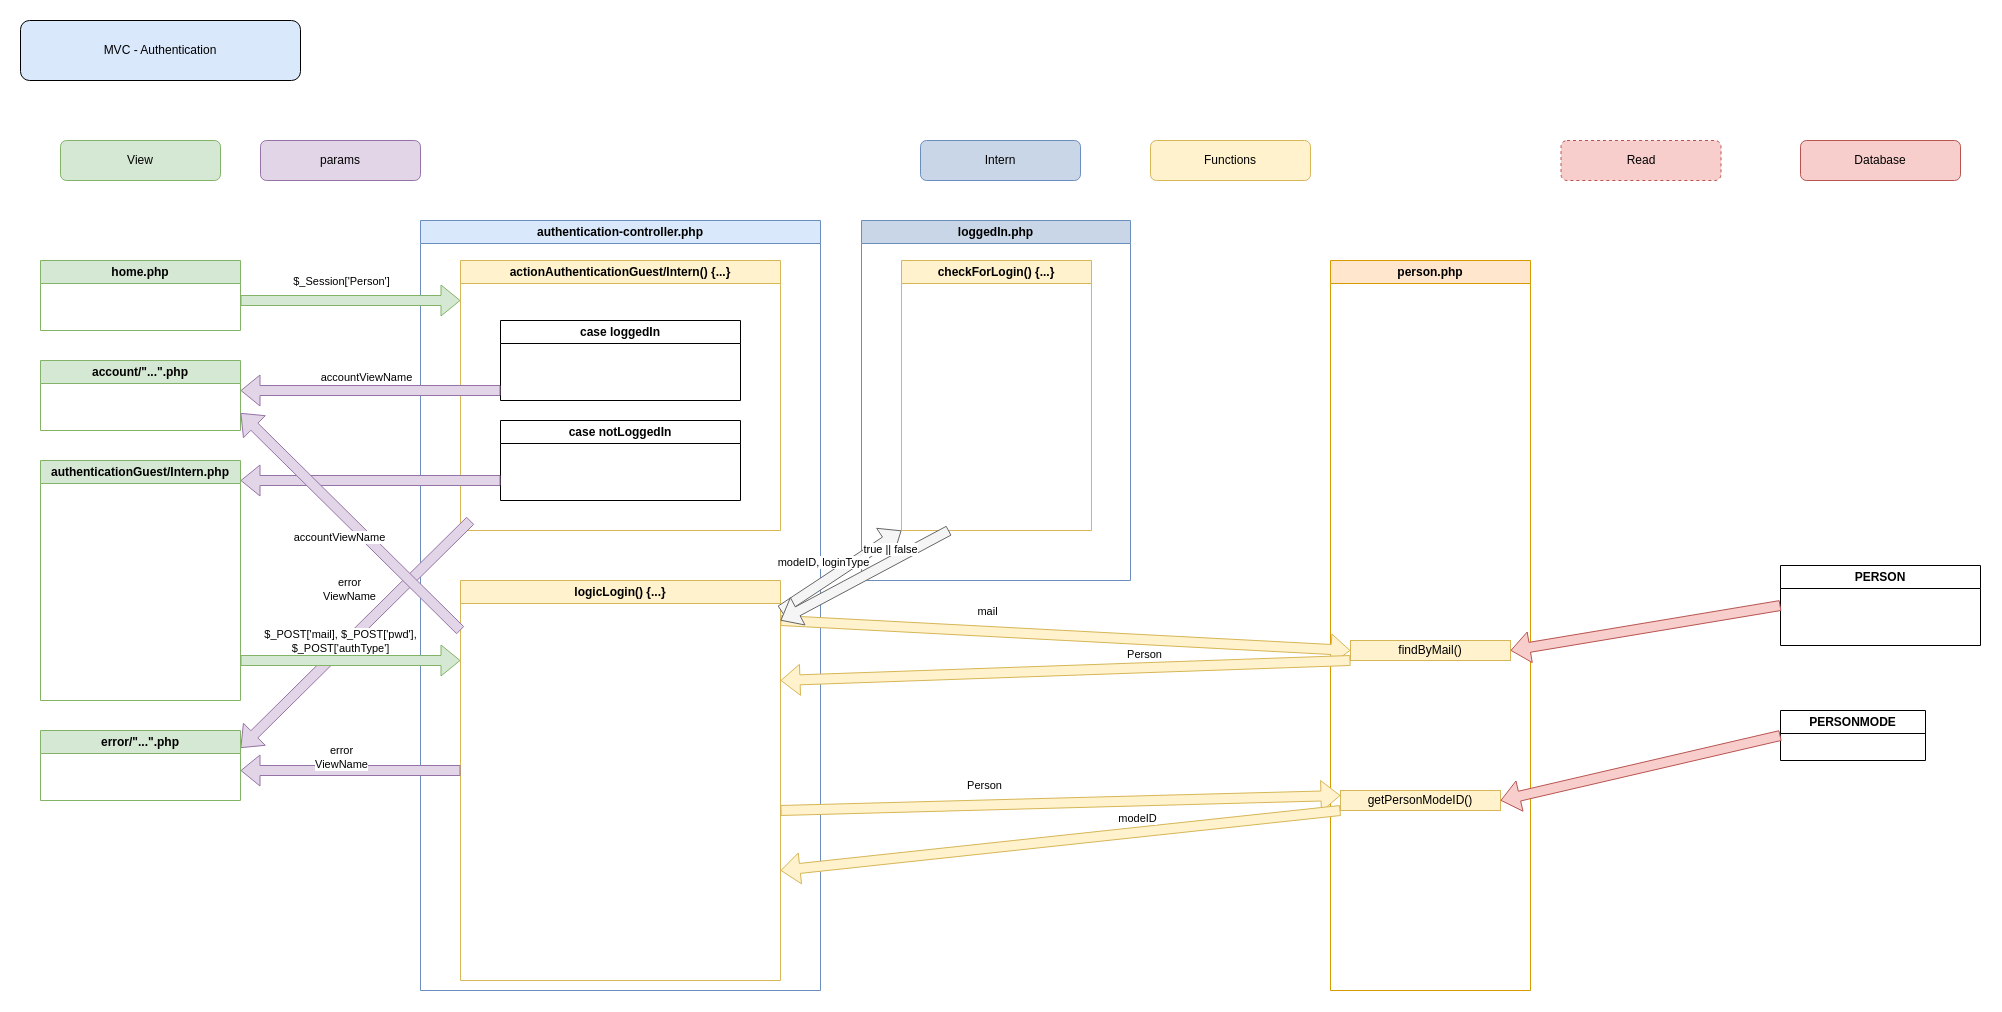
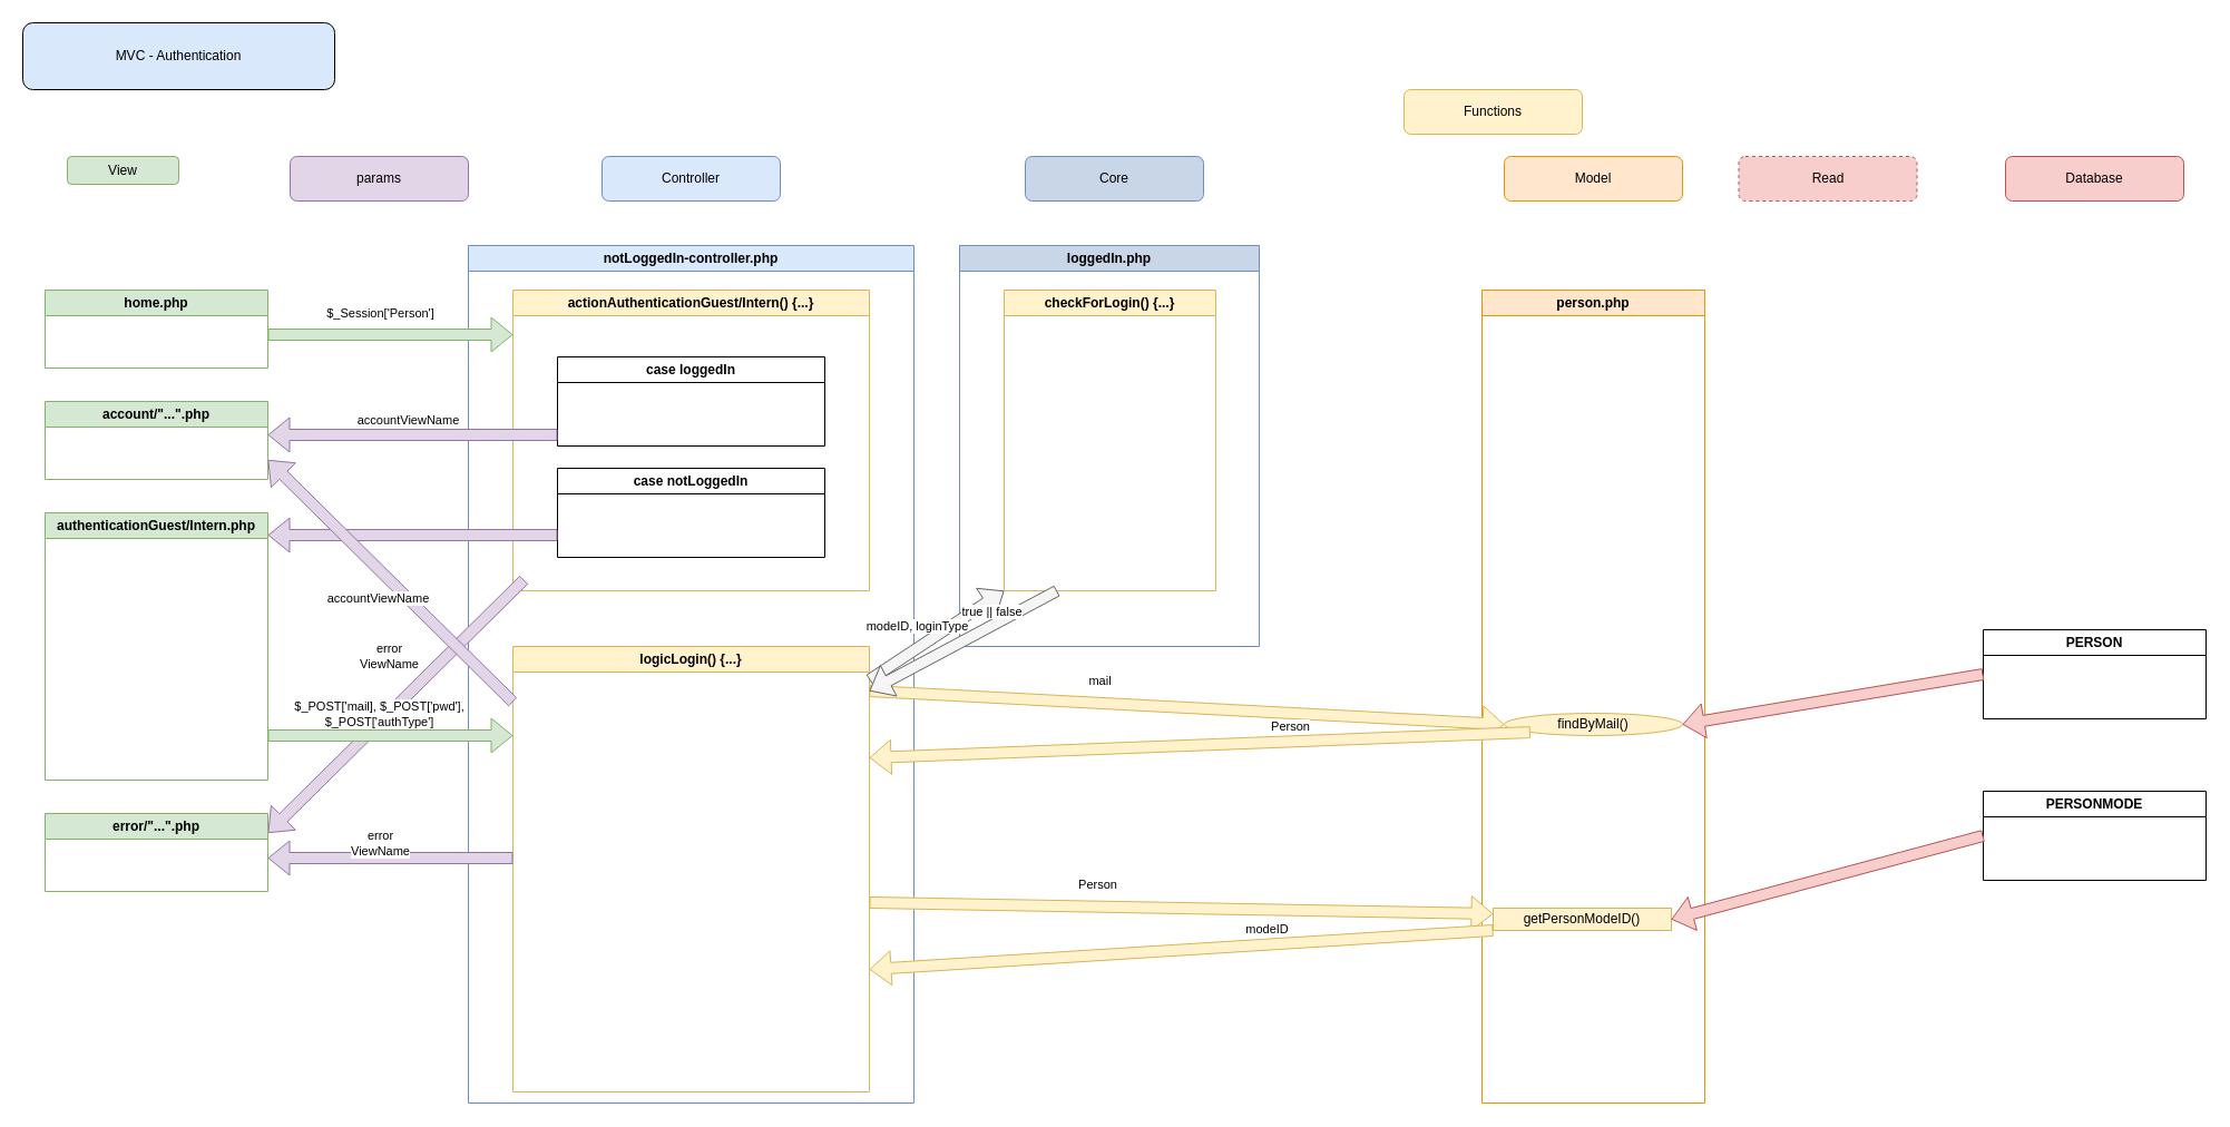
  <mxCell id="0" />
  <mxCell id="1" parent="0" />
- <mxCell id="2" value="View" style="rounded=1;whiteSpace=wrap;html=1;fillColor=#d5e8d4;strokeColor=#82b366;" parent="1" vertex="1"><mxGeometry x="60" y="140" width="160" height="40" as="geometry" /></mxCell>
+ <mxCell id="2" value="View" style="rounded=1;whiteSpace=wrap;html=1;fillColor=#d5e8d4;strokeColor=#82b366;" parent="1" vertex="1"><mxGeometry x="60" y="140" width="100" height="25" as="geometry" /></mxCell>
+ <mxCell id="3" value="Controller" style="rounded=1;whiteSpace=wrap;html=1;fillColor=#dae8fc;strokeColor=#6c8ebf;" parent="1" vertex="1"><mxGeometry x="540" y="140" width="160" height="40" as="geometry" /></mxCell>
+ <mxCell id="4" value="Model" style="rounded=1;whiteSpace=wrap;html=1;fillColor=#ffe6cc;strokeColor=#d79b00;" parent="1" vertex="1"><mxGeometry x="1350" y="140" width="160" height="40" as="geometry" /></mxCell>
  <mxCell id="5" value="Database" style="rounded=1;whiteSpace=wrap;html=1;fillColor=#f8cecc;strokeColor=#b85450;" parent="1" vertex="1"><mxGeometry x="1800" y="140" width="160" height="40" as="geometry" /></mxCell>
  <mxCell id="6" value="home.php" style="swimlane;whiteSpace=wrap;html=1;fillColor=#d5e8d4;strokeColor=#82b366;startSize=23;" parent="1" vertex="1"><mxGeometry x="40" y="260" width="200" height="70" as="geometry" /></mxCell>
  <mxCell id="7" value="&lt;span style=&quot;color: rgba(0, 0, 0, 0); font-family: monospace; font-size: 0px; font-weight: 400; text-align: start;&quot;&gt;%3CmxGraphModel%3E%3Croot%3E%3CmxCell%20id%3D%220%22%2F%3E%3CmxCell%20id%3D%221%22%20parent%3D%220%22%2F%3E%3CmxCell%20id%3D%222%22%20value%3D%22actionAuthenticationGuest()%20%7B...%7D%22%20style%3D%22swimlane%3BwhiteSpace%3Dwrap%3Bhtml%3D1%3BfillColor%3D%23fff2cc%3BstrokeColor%3D%23d6b656%3B%22%20vertex%3D%221%22%20parent%3D%221%22%3E%3CmxGeometry%20x%3D%22440%22%20y%3D%22160%22%20width%3D%22320%22%20height%3D%22320%22%20as%3D%22geometry%22%2F%3E%3C%2FmxCell%3E%3CmxCell%20id%3D%223%22%20value%3D%22case%20loggedIn%22%20style%3D%22swimlane%3BwhiteSpace%3Dwrap%3Bhtml%3D1%3B%22%20vertex%3D%221%22%20parent%3D%222%22%3E%3CmxGeometry%20x%3D%2240%22%20y%3D%2240%22%20width%3D%22240%22%20height%3D%2280%22%20as%3D%22geometry%22%2F%3E%3C%2FmxCell%3E%3CmxCell%20id%3D%224%22%20value%3D%22case%20notLoggedIn%22%20style%3D%22swimlane%3BwhiteSpace%3Dwrap%3Bhtml%3D1%3B%22%20vertex%3D%221%22%20parent%3D%222%22%3E%3CmxGeometry%20x%3D%2240%22%20y%3D%22160%22%20width%3D%22240%22%20height%3D%2280%22%20as%3D%22geometry%22%2F%3E%3C%2FmxCell%3E%3C%2Froot%3E%3C%2FmxGraphModel%3E&lt;/span&gt;authenticationGuest/Intern.php" style="swimlane;whiteSpace=wrap;html=1;fillColor=#d5e8d4;strokeColor=#82b366;" parent="1" vertex="1"><mxGeometry x="40" y="460" width="200" height="240" as="geometry" /></mxCell>
- <mxCell id="8" value="authentication-controller.php" style="swimlane;whiteSpace=wrap;html=1;fillColor=#dae8fc;strokeColor=#6c8ebf;" parent="1" vertex="1"><mxGeometry x="420" y="220" width="400" height="770" as="geometry" /></mxCell>
+ <mxCell id="8" value="notLoggedIn-controller.php" style="swimlane;whiteSpace=wrap;html=1;fillColor=#dae8fc;strokeColor=#6c8ebf;" parent="1" vertex="1"><mxGeometry x="420" y="220" width="400" height="770" as="geometry" /></mxCell>
  <mxCell id="9" value="actionAuthenticationGuest/Intern() {...}" style="swimlane;whiteSpace=wrap;html=1;fillColor=#fff2cc;strokeColor=#d6b656;" parent="8" vertex="1"><mxGeometry x="40" y="40" width="320" height="270" as="geometry" /></mxCell>
  <mxCell id="10" value="case loggedIn" style="swimlane;whiteSpace=wrap;html=1;" parent="9" vertex="1"><mxGeometry x="40" y="60" width="240" height="80" as="geometry" /></mxCell>
  <mxCell id="11" value="case notLoggedIn" style="swimlane;whiteSpace=wrap;html=1;" parent="9" vertex="1"><mxGeometry x="40" y="160" width="240" height="80" as="geometry" /></mxCell>
  <mxCell id="12" value="" style="shape=flexArrow;endArrow=classic;html=1;rounded=0;strokeColor=#9673a6;fillColor=#e1d5e7;" parent="8" edge="1"><mxGeometry width="50" height="50" relative="1" as="geometry"><mxPoint x="80.0" y="260" as="sourcePoint" /><mxPoint x="-180" y="260" as="targetPoint" /></mxGeometry></mxCell>
  <mxCell id="13" value="logicLogin() {...}" style="swimlane;whiteSpace=wrap;html=1;fillColor=#fff2cc;strokeColor=#d6b656;" parent="8" vertex="1"><mxGeometry x="40" y="360" width="320" height="400" as="geometry" /></mxCell>
  <mxCell id="14" value="" style="shape=flexArrow;endArrow=classic;html=1;rounded=0;strokeColor=#9673a6;fillColor=#e1d5e7;entryX=1;entryY=0.25;entryDx=0;entryDy=0;" parent="8" target="37" edge="1"><mxGeometry width="50" height="50" relative="1" as="geometry"><mxPoint x="50" y="300" as="sourcePoint" /><mxPoint x="-170.0" y="300" as="targetPoint" /></mxGeometry></mxCell>
  <mxCell id="15" value="error&lt;br&gt;ViewName" style="edgeLabel;html=1;align=center;verticalAlign=middle;resizable=0;points=[];" parent="14" vertex="1" connectable="0"><mxGeometry x="-0.273" y="3" relative="1" as="geometry"><mxPoint x="-40" y="-17" as="offset" /></mxGeometry></mxCell>
  <mxCell id="16" value="" style="shape=flexArrow;endArrow=classic;html=1;rounded=0;fillColor=#d5e8d4;strokeColor=#82b366;" parent="8" edge="1"><mxGeometry width="50" height="50" relative="1" as="geometry"><mxPoint x="-180.0" y="440" as="sourcePoint" /><mxPoint x="40.0" y="440" as="targetPoint" /></mxGeometry></mxCell>
  <mxCell id="17" value="$_POST['mail], $_POST['pwd'], &lt;br&gt;$_POST['authType']" style="edgeLabel;html=1;align=center;verticalAlign=middle;resizable=0;points=[];" parent="16" vertex="1" connectable="0"><mxGeometry x="-0.273" y="3" relative="1" as="geometry"><mxPoint x="19" y="-17" as="offset" /></mxGeometry></mxCell>
  <mxCell id="18" value="" style="shape=flexArrow;endArrow=classic;html=1;rounded=0;fillColor=#d5e8d4;strokeColor=#82b366;" parent="1" edge="1"><mxGeometry width="50" height="50" relative="1" as="geometry"><mxPoint x="240" y="300" as="sourcePoint" /><mxPoint x="460" y="300" as="targetPoint" /></mxGeometry></mxCell>
  <mxCell id="19" value="$_Session['Person']" style="edgeLabel;html=1;align=center;verticalAlign=middle;resizable=0;points=[];" parent="18" vertex="1" connectable="0"><mxGeometry x="-0.273" y="3" relative="1" as="geometry"><mxPoint x="20" y="-17" as="offset" /></mxGeometry></mxCell>
  <mxCell id="20" value="person.php" style="swimlane;whiteSpace=wrap;html=1;fillColor=#ffe6cc;strokeColor=#d79b00;" parent="1" vertex="1"><mxGeometry x="1330" y="260" width="200" height="730" as="geometry" /></mxCell>
- <mxCell id="21" value="findByMail()" style="rounded=0;whiteSpace=wrap;html=1;fillColor=#fff2cc;strokeColor=#d6b656;" parent="20" vertex="1"><mxGeometry x="20" y="380" width="160" height="20" as="geometry" /></mxCell>
+ <mxCell id="21" value="findByMail()" style="ellipse;whiteSpace=wrap;html=1;fillColor=#fff2cc;strokeColor=#d6b656;" parent="20" vertex="1"><mxGeometry x="20" y="380" width="160" height="20" as="geometry" /></mxCell>
  <mxCell id="22" style="edgeStyle=orthogonalEdgeStyle;rounded=0;orthogonalLoop=1;jettySize=auto;html=1;exitX=0.5;exitY=1;exitDx=0;exitDy=0;" parent="20" edge="1"><mxGeometry relative="1" as="geometry"><mxPoint x="100" y="210.0" as="sourcePoint" /><mxPoint x="100" y="210.0" as="targetPoint" /></mxGeometry></mxCell>
- <mxCell id="23" value="getPersonModeID()" style="rounded=0;whiteSpace=wrap;html=1;fillColor=#fff2cc;strokeColor=#d6b656;" parent="20" vertex="1"><mxGeometry x="10" y="530" width="160" height="20" as="geometry" /></mxCell>
+ <mxCell id="23" value="getPersonModeID()" style="rounded=0;whiteSpace=wrap;html=1;fillColor=#fff2cc;strokeColor=#d6b656;" parent="20" vertex="1"><mxGeometry x="10" y="555" width="160" height="20" as="geometry" /></mxCell>
  <mxCell id="24" value="PERSON" style="swimlane;whiteSpace=wrap;html=1;startSize=23;" parent="1" vertex="1"><mxGeometry x="1780" y="565" width="200" height="80" as="geometry" /></mxCell>
- <mxCell id="25" value="PERSONMODE" style="swimlane;whiteSpace=wrap;html=1;" parent="1" vertex="1"><mxGeometry x="1780" y="710" width="145" height="50" as="geometry" /></mxCell>
+ <mxCell id="25" value="PERSONMODE" style="swimlane;whiteSpace=wrap;html=1;" parent="1" vertex="1"><mxGeometry x="1780" y="710" width="200" height="80" as="geometry" /></mxCell>
  <mxCell id="26" style="edgeStyle=orthogonalEdgeStyle;rounded=0;orthogonalLoop=1;jettySize=auto;html=1;exitX=0;exitY=0.5;exitDx=0;exitDy=0;entryX=0.116;entryY=1.079;entryDx=0;entryDy=0;entryPerimeter=0;strokeWidth=2;startArrow=none;startFill=0;endArrow=classic;endFill=1;fillColor=#f8cecc;strokeColor=#b85450;" parent="1" edge="1"><mxGeometry relative="1" as="geometry"><mxPoint x="1503.2" y="971.58" as="targetPoint" /></mxGeometry></mxCell>
  <mxCell id="27" style="edgeStyle=orthogonalEdgeStyle;rounded=0;orthogonalLoop=1;jettySize=auto;html=1;exitX=0;exitY=0.5;exitDx=0;exitDy=0;entryX=0.116;entryY=1.045;entryDx=0;entryDy=0;entryPerimeter=0;strokeWidth=2;startArrow=none;startFill=0;endArrow=classic;endFill=1;fillColor=#f8cecc;strokeColor=#b85450;" parent="1" edge="1"><mxGeometry relative="1" as="geometry"><mxPoint x="1503.2" y="970.9" as="targetPoint" /></mxGeometry></mxCell>
- <mxCell id="28" value="Functions" style="rounded=1;whiteSpace=wrap;html=1;fillColor=#fff2cc;strokeColor=#d6b656;" parent="1" vertex="1"><mxGeometry x="1150" y="140" width="160" height="40" as="geometry" /></mxCell>
+ <mxCell id="28" value="Functions" style="rounded=1;whiteSpace=wrap;html=1;fillColor=#fff2cc;strokeColor=#d6b656;" parent="1" vertex="1"><mxGeometry x="1260" y="80" width="160" height="40" as="geometry" /></mxCell>
  <mxCell id="29" value="MVC - Authentication" style="rounded=1;whiteSpace=wrap;html=1;fillColor=#dae8fc;" parent="1" vertex="1"><mxGeometry y="20" width="280" height="60" as="geometry" x="20" /></mxCell>
  <mxCell id="30" value="params" style="rounded=1;whiteSpace=wrap;html=1;fillColor=#e1d5e7;strokeColor=#9673a6;" parent="1" vertex="1"><mxGeometry x="260" y="140" width="160" height="40" as="geometry" /></mxCell>
  <mxCell id="31" value="account/&quot;...&quot;.php" style="swimlane;whiteSpace=wrap;html=1;fillColor=#d5e8d4;strokeColor=#82b366;startSize=23;" parent="1" vertex="1"><mxGeometry x="40" y="360" width="200" height="70" as="geometry" /></mxCell>
  <mxCell id="32" value="" style="shape=flexArrow;endArrow=classic;html=1;rounded=0;strokeColor=#9673a6;fillColor=#e1d5e7;" parent="1" edge="1"><mxGeometry width="50" height="50" relative="1" as="geometry"><mxPoint x="500" y="390" as="sourcePoint" /><mxPoint x="240" y="390" as="targetPoint" /></mxGeometry></mxCell>
  <mxCell id="33" value="accountViewName" style="edgeLabel;html=1;align=center;verticalAlign=middle;resizable=0;points=[];" parent="32" vertex="1" connectable="0"><mxGeometry x="-0.273" y="3" relative="1" as="geometry"><mxPoint x="-40" y="-17" as="offset" /></mxGeometry></mxCell>
  <mxCell id="34" value="" style="shape=flexArrow;endArrow=classic;html=1;rounded=0;strokeColor=#9673a6;fillColor=#e1d5e7;entryX=1;entryY=0.75;entryDx=0;entryDy=0;" parent="1" target="31" edge="1"><mxGeometry width="50" height="50" relative="1" as="geometry"><mxPoint x="460" y="630" as="sourcePoint" /><mxPoint x="250" y="400" as="targetPoint" /></mxGeometry></mxCell>
  <mxCell id="35" value="accountViewName" style="edgeLabel;html=1;align=center;verticalAlign=middle;resizable=0;points=[];" parent="34" vertex="1" connectable="0"><mxGeometry x="-0.273" y="3" relative="1" as="geometry"><mxPoint x="-40" y="-17" as="offset" /></mxGeometry></mxCell>
  <mxCell id="36" value="" style="shape=flexArrow;endArrow=classic;html=1;rounded=0;entryX=1;entryY=0.5;entryDx=0;entryDy=0;fillColor=#f8cecc;strokeColor=#b85450;exitX=0;exitY=0.5;exitDx=0;exitDy=0;" parent="1" target="23" edge="1" source="25"><mxGeometry width="50" height="50" relative="1" as="geometry"><mxPoint x="1780" y="340" as="sourcePoint" /><mxPoint x="1480" y="410" as="targetPoint" /></mxGeometry></mxCell>
  <mxCell id="37" value="error/&quot;...&quot;.php" style="swimlane;whiteSpace=wrap;html=1;fillColor=#d5e8d4;strokeColor=#82b366;startSize=23;" parent="1" vertex="1"><mxGeometry x="40" y="730" width="200" height="70" as="geometry" /></mxCell>
  <mxCell id="38" value="" style="shape=flexArrow;endArrow=classic;html=1;rounded=0;strokeColor=#9673a6;fillColor=#e1d5e7;" parent="1" edge="1"><mxGeometry width="50" height="50" relative="1" as="geometry"><mxPoint x="460" y="770" as="sourcePoint" /><mxPoint x="240" y="770" as="targetPoint" /></mxGeometry></mxCell>
  <mxCell id="39" value="error&lt;br&gt;ViewName" style="edgeLabel;html=1;align=center;verticalAlign=middle;resizable=0;points=[];" parent="38" vertex="1" connectable="0"><mxGeometry x="-0.273" y="3" relative="1" as="geometry"><mxPoint x="-40" y="-17" as="offset" /></mxGeometry></mxCell>
  <mxCell id="40" value="" style="shape=flexArrow;endArrow=classic;html=1;rounded=0;fillColor=#fff2cc;strokeColor=#d6b656;entryX=0;entryY=0.5;entryDx=0;entryDy=0;" parent="1" target="21" edge="1"><mxGeometry width="50" height="50" relative="1" as="geometry"><mxPoint x="780" y="620" as="sourcePoint" /><mxPoint x="830" y="850" as="targetPoint" /></mxGeometry></mxCell>
  <mxCell id="41" value="mail" style="edgeLabel;html=1;align=center;verticalAlign=middle;resizable=0;points=[];" parent="40" vertex="1" connectable="0"><mxGeometry x="-0.273" y="3" relative="1" as="geometry"><mxPoint y="-17" as="offset" /></mxGeometry></mxCell>
  <mxCell id="42" value="" style="shape=flexArrow;endArrow=classic;html=1;rounded=0;fillColor=#fff2cc;strokeColor=#d6b656;exitX=0;exitY=1;exitDx=0;exitDy=0;entryX=1;entryY=0.25;entryDx=0;entryDy=0;" parent="1" source="21" target="13" edge="1"><mxGeometry width="50" height="50" relative="1" as="geometry"><mxPoint x="1020" y="540" as="sourcePoint" /><mxPoint x="780" y="540" as="targetPoint" /></mxGeometry></mxCell>
  <mxCell id="43" value="Person" style="edgeLabel;html=1;align=center;verticalAlign=middle;resizable=0;points=[];" parent="42" vertex="1" connectable="0"><mxGeometry x="-0.273" y="3" relative="1" as="geometry"><mxPoint y="-17" as="offset" /></mxGeometry></mxCell>
  <mxCell id="44" value="" style="shape=flexArrow;endArrow=classic;html=1;rounded=0;fillColor=#fff2cc;strokeColor=#d6b656;entryX=0;entryY=0.25;entryDx=0;entryDy=0;" parent="1" edge="1" target="23"><mxGeometry width="50" height="50" relative="1" as="geometry"><mxPoint x="780" y="810" as="sourcePoint" /><mxPoint x="1020" y="530" as="targetPoint" /></mxGeometry></mxCell>
  <mxCell id="45" value="Person" style="edgeLabel;html=1;align=center;verticalAlign=middle;resizable=0;points=[];" parent="44" vertex="1" connectable="0"><mxGeometry x="-0.273" y="3" relative="1" as="geometry"><mxPoint y="-17" as="offset" /></mxGeometry></mxCell>
  <mxCell id="46" value="" style="shape=flexArrow;endArrow=classic;html=1;rounded=0;fillColor=#fff2cc;strokeColor=#d6b656;exitX=0;exitY=1;exitDx=0;exitDy=0;entryX=1;entryY=0.25;entryDx=0;entryDy=0;" parent="1" edge="1" source="23"><mxGeometry width="50" height="50" relative="1" as="geometry"><mxPoint x="1020" y="540" as="sourcePoint" /><mxPoint x="780" y="870" as="targetPoint" /></mxGeometry></mxCell>
  <mxCell id="47" value="modeID" style="edgeLabel;html=1;align=center;verticalAlign=middle;resizable=0;points=[];" parent="46" vertex="1" connectable="0"><mxGeometry x="-0.273" y="3" relative="1" as="geometry"><mxPoint y="-17" as="offset" /></mxGeometry></mxCell>
  <mxCell id="48" value="Read" style="rounded=1;whiteSpace=wrap;html=1;fillColor=#f8cecc;strokeColor=#b85450;dashed=1;" parent="1" vertex="1"><mxGeometry x="1560.5" y="140" width="160" height="40" as="geometry" /></mxCell>
  <mxCell id="49" value="" style="shape=flexArrow;endArrow=classic;html=1;rounded=0;entryX=1;entryY=0.5;entryDx=0;entryDy=0;fillColor=#f8cecc;strokeColor=#b85450;exitX=0;exitY=0.5;exitDx=0;exitDy=0;" parent="1" target="21" edge="1" source="24"><mxGeometry width="50" height="50" relative="1" as="geometry"><mxPoint x="1810" y="270" as="sourcePoint" /><mxPoint x="1230" y="339.66" as="targetPoint" /></mxGeometry></mxCell>
- <mxCell id="50" value="Intern" style="rounded=1;whiteSpace=wrap;html=1;fillColor=#C9D6E8;strokeColor=#6c8ebf;" vertex="1" parent="1"><mxGeometry x="920" y="140" width="160" height="40" as="geometry" /></mxCell>
+ <mxCell id="50" value="Core" style="rounded=1;whiteSpace=wrap;html=1;fillColor=#C9D6E8;strokeColor=#6c8ebf;" vertex="1" parent="1"><mxGeometry x="920" y="140" width="160" height="40" as="geometry" /></mxCell>
  <mxCell id="51" value="loggedIn.php" style="swimlane;whiteSpace=wrap;html=1;fillColor=#C9D6E8;strokeColor=#6c8ebf;" vertex="1" parent="1"><mxGeometry x="861" y="220" width="269" height="360" as="geometry" /></mxCell>
  <mxCell id="52" value="checkForLogin() {...}" style="swimlane;whiteSpace=wrap;html=1;fillColor=#fff2cc;strokeColor=#d6b656;" vertex="1" parent="51"><mxGeometry x="40" y="40" width="190" height="270" as="geometry" /></mxCell>
  <mxCell id="53" value="" style="shape=flexArrow;endArrow=classic;html=1;rounded=0;fillColor=#f5f5f5;strokeColor=#666666;entryX=0;entryY=1;entryDx=0;entryDy=0;" edge="1" parent="1" target="52"><mxGeometry width="50" height="50" relative="1" as="geometry"><mxPoint x="780" y="610" as="sourcePoint" /><mxPoint x="1360" y="660" as="targetPoint" /></mxGeometry></mxCell>
  <mxCell id="54" value="modeID, loginType" style="edgeLabel;html=1;align=center;verticalAlign=middle;resizable=0;points=[];" vertex="1" connectable="0" parent="53"><mxGeometry x="-0.273" y="3" relative="1" as="geometry"><mxPoint y="-17" as="offset" /></mxGeometry></mxCell>
  <mxCell id="55" value="" style="shape=flexArrow;endArrow=classic;html=1;rounded=0;fillColor=#f5f5f5;strokeColor=#666666;exitX=0.25;exitY=1;exitDx=0;exitDy=0;" edge="1" parent="1" source="52"><mxGeometry width="50" height="50" relative="1" as="geometry"><mxPoint x="830" y="650" as="sourcePoint" /><mxPoint x="780" y="620" as="targetPoint" /></mxGeometry></mxCell>
  <mxCell id="56" value="true || false" style="edgeLabel;html=1;align=center;verticalAlign=middle;resizable=0;points=[];" vertex="1" connectable="0" parent="55"><mxGeometry x="-0.273" y="3" relative="1" as="geometry"><mxPoint y="-17" as="offset" /></mxGeometry></mxCell>
